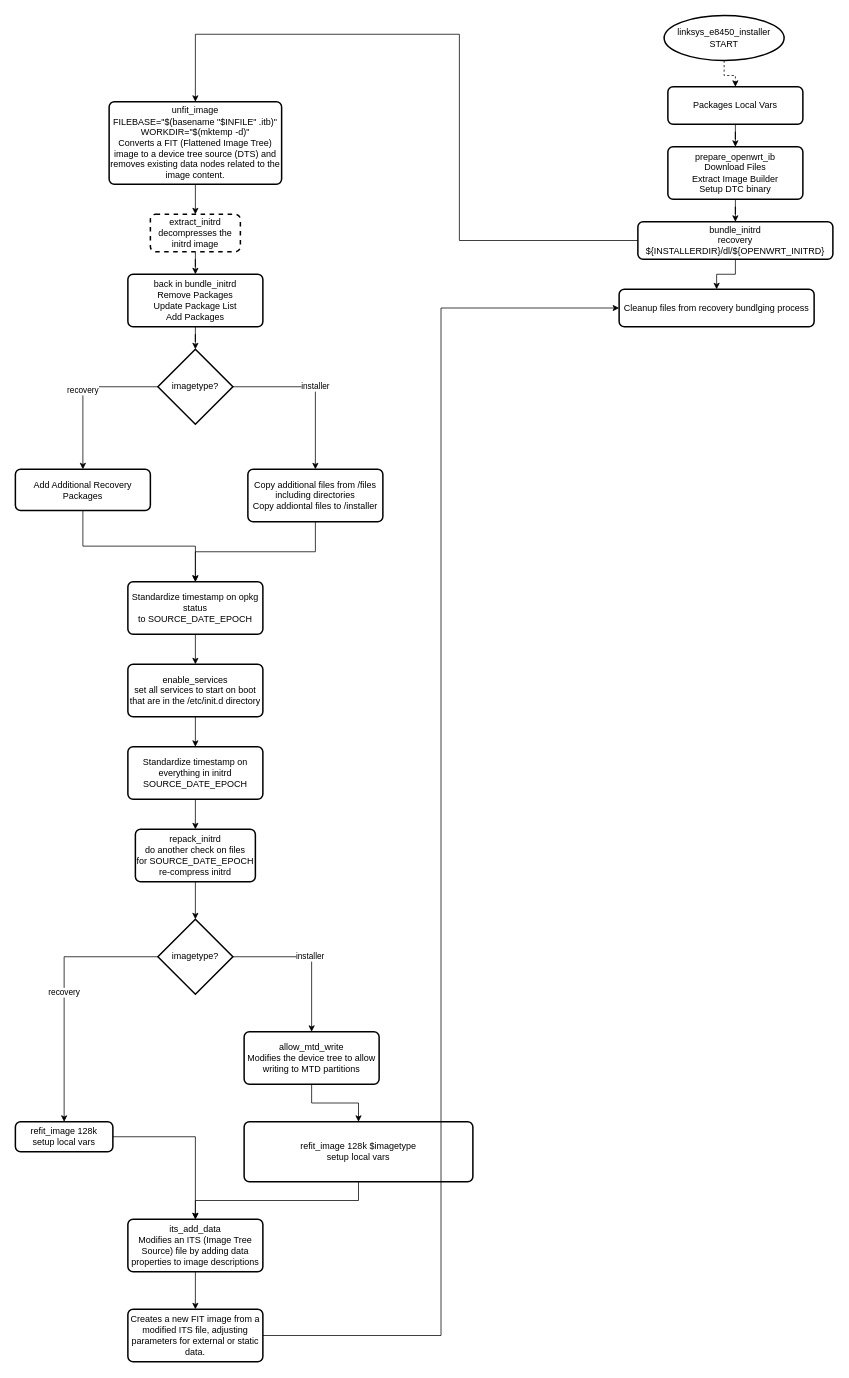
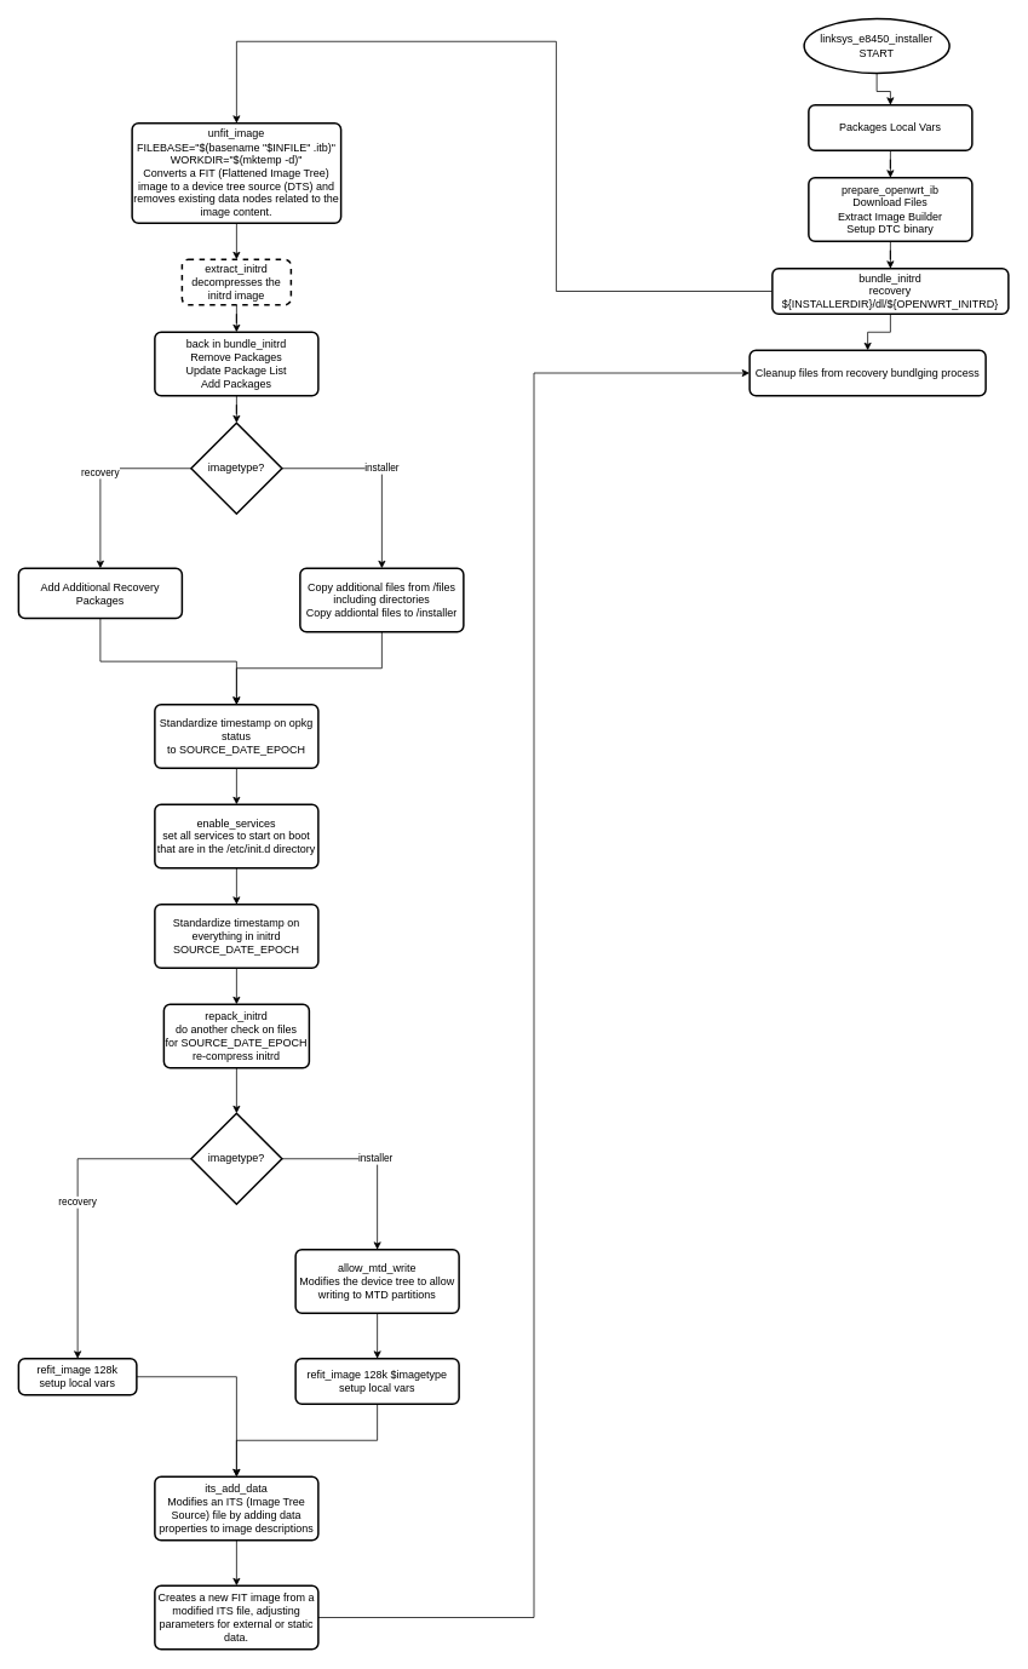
  <mxCell id="0" />
  <mxCell id="1" parent="0" />
- <mxCell id="2" style="edgeStyle=orthogonalEdgeStyle;rounded=0;orthogonalLoop=1;jettySize=auto;html=1;entryX=0.5;entryY=0;entryDx=0;entryDy=0;dashed=1;" edge="1" parent="1" source="3" target="5"><mxGeometry relative="1" as="geometry" /></mxCell>
+ <mxCell id="2" style="edgeStyle=orthogonalEdgeStyle;rounded=0;orthogonalLoop=1;jettySize=auto;html=1;entryX=0.5;entryY=0;entryDx=0;entryDy=0;" edge="1" parent="1" source="3" target="5"><mxGeometry relative="1" as="geometry" /></mxCell>
  <mxCell id="3" value="linksys_e8450_installer&lt;br&gt;START" style="strokeWidth=2;html=1;shape=mxgraph.flowchart.start_1;whiteSpace=wrap;" vertex="1" parent="1"><mxGeometry x="885" y="20" width="160" height="60" as="geometry" /></mxCell>
  <mxCell id="4" style="edgeStyle=orthogonalEdgeStyle;rounded=0;orthogonalLoop=1;jettySize=auto;html=1;" edge="1" parent="1" source="5" target="7"><mxGeometry relative="1" as="geometry" /></mxCell>
  <mxCell id="5" value="Packages Local Vars" style="rounded=1;whiteSpace=wrap;html=1;absoluteArcSize=1;arcSize=14;strokeWidth=2;" vertex="1" parent="1"><mxGeometry x="890" y="115" width="180" height="50" as="geometry" /></mxCell>
  <mxCell id="6" style="edgeStyle=orthogonalEdgeStyle;rounded=0;orthogonalLoop=1;jettySize=auto;html=1;entryX=0.5;entryY=0;entryDx=0;entryDy=0;" edge="1" parent="1" source="7" target="10"><mxGeometry relative="1" as="geometry" /></mxCell>
  <mxCell id="7" value="prepare_openwrt_ib&lt;br&gt;Download Files&lt;br&gt;Extract Image Builder&lt;br&gt;Setup DTC binary" style="rounded=1;whiteSpace=wrap;html=1;absoluteArcSize=1;arcSize=14;strokeWidth=2;" vertex="1" parent="1"><mxGeometry x="890" y="195" width="180" height="70" as="geometry" /></mxCell>
  <mxCell id="8" style="edgeStyle=orthogonalEdgeStyle;rounded=0;orthogonalLoop=1;jettySize=auto;html=1;entryX=0.5;entryY=0;entryDx=0;entryDy=0;" edge="1" parent="1" source="10" target="45"><mxGeometry relative="1" as="geometry"><Array as="points"><mxPoint x="612" y="320" /><mxPoint x="612" y="45" /><mxPoint x="260" y="45" /></Array></mxGeometry></mxCell>
  <mxCell id="9" style="edgeStyle=orthogonalEdgeStyle;rounded=0;orthogonalLoop=1;jettySize=auto;html=1;" edge="1" parent="1" source="10" target="43"><mxGeometry relative="1" as="geometry" /></mxCell>
  <mxCell id="10" value="bundle_initrd&lt;br&gt;recovery&lt;br&gt;${INSTALLERDIR}/dl/${OPENWRT_INITRD}" style="rounded=1;whiteSpace=wrap;html=1;absoluteArcSize=1;arcSize=14;strokeWidth=2;" vertex="1" parent="1"><mxGeometry x="850" y="295" width="260" height="50" as="geometry" /></mxCell>
  <mxCell id="11" style="edgeStyle=orthogonalEdgeStyle;rounded=0;orthogonalLoop=1;jettySize=auto;html=1;" edge="1" parent="1" source="12" target="14"><mxGeometry relative="1" as="geometry" /></mxCell>
  <mxCell id="12" value="extract_initrd&lt;br&gt;decompresses the initrd image" style="rounded=1;whiteSpace=wrap;html=1;absoluteArcSize=1;arcSize=14;strokeWidth=2;dashed=1;" vertex="1" parent="1"><mxGeometry x="200" y="285" width="120" height="50" as="geometry" /></mxCell>
  <mxCell id="13" style="edgeStyle=orthogonalEdgeStyle;rounded=0;orthogonalLoop=1;jettySize=auto;html=1;entryX=0.5;entryY=0;entryDx=0;entryDy=0;entryPerimeter=0;" edge="1" parent="1" source="14" target="17"><mxGeometry relative="1" as="geometry" /></mxCell>
  <mxCell id="14" value="back in bundle_initrd&lt;br&gt;Remove Packages&lt;br&gt;Update Package List&lt;br&gt;Add Packages" style="rounded=1;whiteSpace=wrap;html=1;absoluteArcSize=1;arcSize=14;strokeWidth=2;" vertex="1" parent="1"><mxGeometry x="170" y="365" width="180" height="70" as="geometry" /></mxCell>
  <mxCell id="15" value="recovery" style="edgeStyle=orthogonalEdgeStyle;rounded=0;orthogonalLoop=1;jettySize=auto;html=1;" edge="1" parent="1" source="17" target="19"><mxGeometry relative="1" as="geometry" /></mxCell>
  <mxCell id="16" value="installer" style="edgeStyle=orthogonalEdgeStyle;rounded=0;orthogonalLoop=1;jettySize=auto;html=1;" edge="1" parent="1" source="17" target="21"><mxGeometry relative="1" as="geometry" /></mxCell>
  <mxCell id="17" value="imagetype?" style="strokeWidth=2;html=1;shape=mxgraph.flowchart.decision;whiteSpace=wrap;" vertex="1" parent="1"><mxGeometry x="210" y="465" width="100" height="100" as="geometry" /></mxCell>
  <mxCell id="18" style="edgeStyle=orthogonalEdgeStyle;rounded=0;orthogonalLoop=1;jettySize=auto;html=1;" edge="1" parent="1" source="19" target="23"><mxGeometry relative="1" as="geometry" /></mxCell>
  <mxCell id="19" value="Add Additional Recovery Packages" style="rounded=1;whiteSpace=wrap;html=1;absoluteArcSize=1;arcSize=14;strokeWidth=2;" vertex="1" parent="1"><mxGeometry x="20" y="625" width="180" height="55" as="geometry" /></mxCell>
  <mxCell id="20" style="edgeStyle=orthogonalEdgeStyle;rounded=0;orthogonalLoop=1;jettySize=auto;html=1;" edge="1" parent="1" source="21" target="23"><mxGeometry relative="1" as="geometry" /></mxCell>
  <mxCell id="21" value="Copy additional files from /files including directories&lt;br&gt;Copy addiontal files to /installer" style="rounded=1;whiteSpace=wrap;html=1;absoluteArcSize=1;arcSize=14;strokeWidth=2;" vertex="1" parent="1"><mxGeometry x="330" y="625" width="180" height="70" as="geometry" /></mxCell>
  <mxCell id="22" style="edgeStyle=orthogonalEdgeStyle;rounded=0;orthogonalLoop=1;jettySize=auto;html=1;entryX=0.5;entryY=0;entryDx=0;entryDy=0;" edge="1" parent="1" source="23" target="25"><mxGeometry relative="1" as="geometry" /></mxCell>
  <mxCell id="23" value="Standardize timestamp on opkg status to&amp;nbsp;SOURCE_DATE_EPOCH" style="rounded=1;whiteSpace=wrap;html=1;absoluteArcSize=1;arcSize=14;strokeWidth=2;" vertex="1" parent="1"><mxGeometry x="170" y="775" width="180" height="70" as="geometry" /></mxCell>
  <mxCell id="24" style="edgeStyle=orthogonalEdgeStyle;rounded=0;orthogonalLoop=1;jettySize=auto;html=1;entryX=0.5;entryY=0;entryDx=0;entryDy=0;" edge="1" parent="1" source="25" target="27"><mxGeometry relative="1" as="geometry" /></mxCell>
  <mxCell id="25" value="enable_services&lt;br&gt;set all services to start on boot that are in the /etc/init.d directory" style="rounded=1;whiteSpace=wrap;html=1;absoluteArcSize=1;arcSize=14;strokeWidth=2;" vertex="1" parent="1"><mxGeometry x="170" y="885" width="180" height="70" as="geometry" /></mxCell>
  <mxCell id="26" style="edgeStyle=orthogonalEdgeStyle;rounded=0;orthogonalLoop=1;jettySize=auto;html=1;entryX=0.5;entryY=0;entryDx=0;entryDy=0;" edge="1" parent="1" source="27" target="29"><mxGeometry relative="1" as="geometry" /></mxCell>
  <mxCell id="27" value="Standardize timestamp on everything in initrd&lt;br&gt;SOURCE_DATE_EPOCH" style="rounded=1;whiteSpace=wrap;html=1;absoluteArcSize=1;arcSize=14;strokeWidth=2;" vertex="1" parent="1"><mxGeometry x="170" y="995" width="180" height="70" as="geometry" /></mxCell>
  <mxCell id="28" style="edgeStyle=orthogonalEdgeStyle;rounded=0;orthogonalLoop=1;jettySize=auto;html=1;entryX=0.5;entryY=0;entryDx=0;entryDy=0;entryPerimeter=0;" edge="1" parent="1" source="29" target="32"><mxGeometry relative="1" as="geometry" /></mxCell>
  <mxCell id="29" value="repack_initrd&lt;br&gt;do another check on files for&amp;nbsp;SOURCE_DATE_EPOCH&lt;br&gt;re-compress initrd" style="rounded=1;whiteSpace=wrap;html=1;absoluteArcSize=1;arcSize=14;strokeWidth=2;" vertex="1" parent="1"><mxGeometry y="1105" width="160" height="70" as="geometry" x="180" /></mxCell>
  <mxCell id="30" value="recovery" style="edgeStyle=orthogonalEdgeStyle;rounded=0;orthogonalLoop=1;jettySize=auto;html=1;entryX=0.5;entryY=0;entryDx=0;entryDy=0;" edge="1" parent="1" source="32" target="34"><mxGeometry relative="1" as="geometry" /></mxCell>
  <mxCell id="31" value="installer" style="edgeStyle=orthogonalEdgeStyle;rounded=0;orthogonalLoop=1;jettySize=auto;html=1;entryX=0.5;entryY=0;entryDx=0;entryDy=0;" edge="1" parent="1" source="32" target="36"><mxGeometry relative="1" as="geometry" /></mxCell>
  <mxCell id="32" value="imagetype?" style="strokeWidth=2;html=1;shape=mxgraph.flowchart.decision;whiteSpace=wrap;" vertex="1" parent="1"><mxGeometry x="210" y="1225" width="100" height="100" as="geometry" /></mxCell>
  <mxCell id="33" style="edgeStyle=orthogonalEdgeStyle;rounded=0;orthogonalLoop=1;jettySize=auto;html=1;entryX=0.5;entryY=0;entryDx=0;entryDy=0;" edge="1" parent="1" source="34" target="40"><mxGeometry relative="1" as="geometry" /></mxCell>
  <mxCell id="34" value="refit_image 128k&lt;br&gt;setup local vars" style="rounded=1;whiteSpace=wrap;html=1;absoluteArcSize=1;arcSize=14;strokeWidth=2;" vertex="1" parent="1"><mxGeometry x="20" y="1495" width="130" height="40" as="geometry" /></mxCell>
  <mxCell id="35" style="edgeStyle=orthogonalEdgeStyle;rounded=0;orthogonalLoop=1;jettySize=auto;html=1;entryX=0.5;entryY=0;entryDx=0;entryDy=0;" edge="1" parent="1" source="36" target="38"><mxGeometry relative="1" as="geometry" /></mxCell>
  <mxCell id="36" value="allow_mtd_write&lt;br&gt;Modifies the device tree to allow writing to MTD partitions" style="rounded=1;whiteSpace=wrap;html=1;absoluteArcSize=1;arcSize=14;strokeWidth=2;" vertex="1" parent="1"><mxGeometry x="325" y="1375" width="180" height="70" as="geometry" /></mxCell>
  <mxCell id="37" style="edgeStyle=orthogonalEdgeStyle;rounded=0;orthogonalLoop=1;jettySize=auto;html=1;entryX=0.5;entryY=0;entryDx=0;entryDy=0;" edge="1" parent="1" source="38" target="40"><mxGeometry relative="1" as="geometry" /></mxCell>
- <mxCell id="38" value="refit_image 128k $imagetype&lt;br&gt;setup local vars" style="rounded=1;whiteSpace=wrap;html=1;absoluteArcSize=1;arcSize=14;strokeWidth=2;" vertex="1" parent="1"><mxGeometry x="325" y="1495" width="305" height="80" as="geometry" /></mxCell>
+ <mxCell id="38" value="refit_image 128k $imagetype&lt;br&gt;setup local vars" style="rounded=1;whiteSpace=wrap;html=1;absoluteArcSize=1;arcSize=14;strokeWidth=2;" vertex="1" parent="1"><mxGeometry x="325" y="1495" width="180" height="50" as="geometry" /></mxCell>
  <mxCell id="39" style="edgeStyle=orthogonalEdgeStyle;rounded=0;orthogonalLoop=1;jettySize=auto;html=1;entryX=0.5;entryY=0;entryDx=0;entryDy=0;" edge="1" parent="1" source="40" target="42"><mxGeometry relative="1" as="geometry" /></mxCell>
  <mxCell id="40" value="its_add_data&lt;br&gt;Modifies an ITS (Image Tree Source) file by adding data properties to image descriptions" style="rounded=1;whiteSpace=wrap;html=1;absoluteArcSize=1;arcSize=14;strokeWidth=2;" vertex="1" parent="1"><mxGeometry x="170" y="1625" width="180" height="70" as="geometry" /></mxCell>
  <mxCell id="41" style="edgeStyle=orthogonalEdgeStyle;rounded=0;orthogonalLoop=1;jettySize=auto;html=1;entryX=0;entryY=0.5;entryDx=0;entryDy=0;" edge="1" parent="1" source="42" target="43"><mxGeometry relative="1" as="geometry" /></mxCell>
  <mxCell id="42" value="Creates a new FIT image from a modified ITS file, adjusting parameters for external or static data." style="rounded=1;whiteSpace=wrap;html=1;absoluteArcSize=1;arcSize=14;strokeWidth=2;" vertex="1" parent="1"><mxGeometry x="170" y="1745" width="180" height="70" as="geometry" /></mxCell>
  <mxCell id="43" value="Cleanup files from recovery bundlging process" style="rounded=1;whiteSpace=wrap;html=1;absoluteArcSize=1;arcSize=14;strokeWidth=2;" vertex="1" parent="1"><mxGeometry x="825" y="385" width="260" height="50" as="geometry" /></mxCell>
  <mxCell id="44" style="edgeStyle=orthogonalEdgeStyle;rounded=0;orthogonalLoop=1;jettySize=auto;html=1;entryX=0.5;entryY=0;entryDx=0;entryDy=0;" edge="1" parent="1" source="45" target="12"><mxGeometry relative="1" as="geometry" /></mxCell>
  <mxCell id="45" value="unfit_image&lt;br&gt;FILEBASE=&quot;$(basename &quot;$INFILE&quot; .itb)&quot;&lt;br&gt;WORKDIR=&quot;$(mktemp -d)&quot;&lt;br&gt;Converts a FIT (Flattened Image Tree) image to a device tree source (DTS) and removes existing data nodes related to the image content." style="rounded=1;whiteSpace=wrap;html=1;absoluteArcSize=1;arcSize=14;strokeWidth=2;" vertex="1" parent="1"><mxGeometry x="145" y="135" width="230" height="110" as="geometry" /></mxCell>
